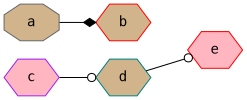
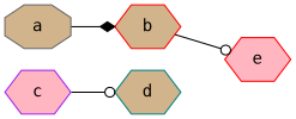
  digraph {
    fontname="DejaVu Sans Mono"
    rankdir=LR
    node [color=red fillcolor=tan fontname="DejaVu Sans Mono" shape=hexagon style=filled]
    edge [arrowhead=odot fontname="DejaVu Sans Mono"]
    a [color=gray40 shape=octagon]
    b
    c [color=purple fillcolor=lightpink]
    d [color=teal]
    e [fillcolor=lightpink]
    a -> b [arrowhead=diamond]
    c -> d
-   d -> e
+   b -> e
  }
